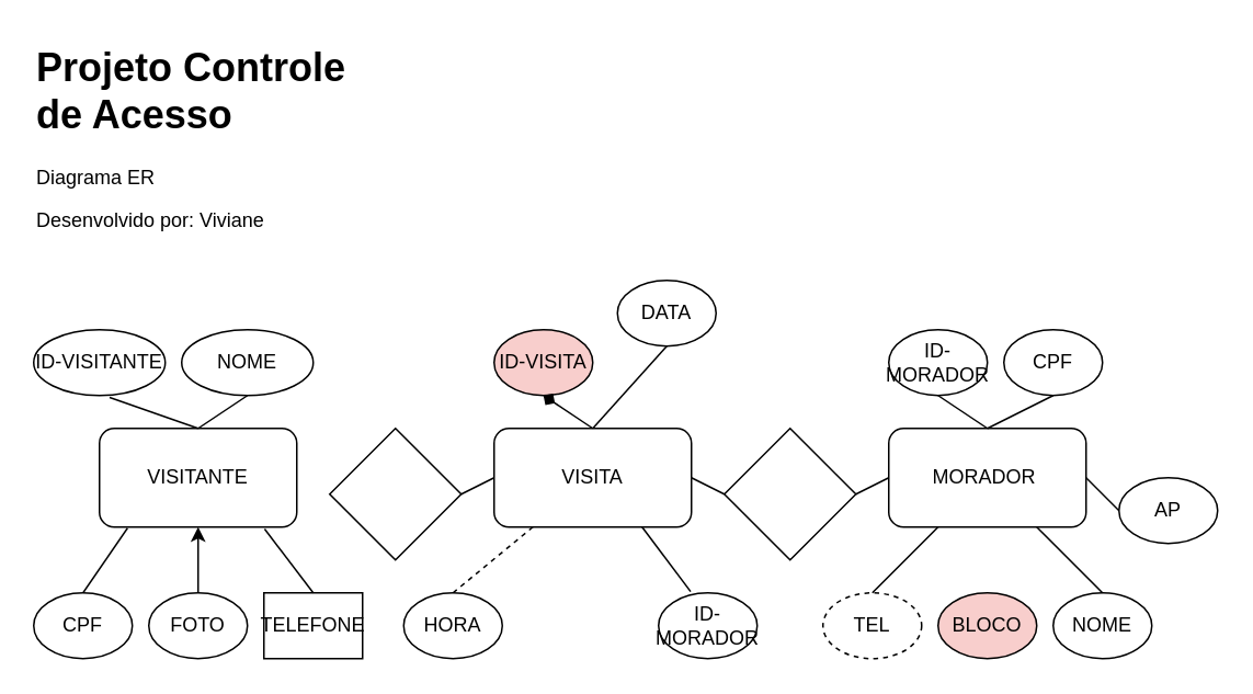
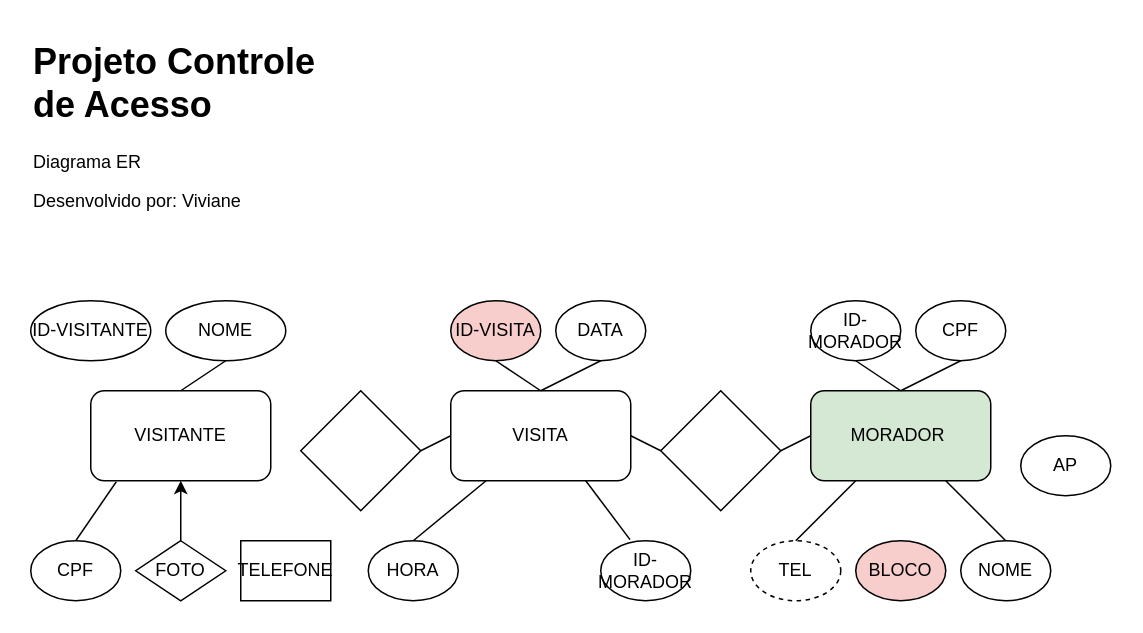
  <mxCell id="0" />
  <mxCell id="1" parent="0" />
  <mxCell id="2" value="VISITANTE" style="rounded=1;whiteSpace=wrap;html=1;" parent="1" vertex="1"><mxGeometry x="60" y="260" width="120" height="60" as="geometry" /></mxCell>
  <mxCell id="3" value="VISITA" style="rounded=1;whiteSpace=wrap;html=1;" parent="1" vertex="1"><mxGeometry x="300" y="260" width="120" height="60" as="geometry" /></mxCell>
- <mxCell id="4" value="MORADOR&amp;nbsp;" style="rounded=1;whiteSpace=wrap;html=1;" parent="1" vertex="1"><mxGeometry x="540" y="260" width="120" height="60" as="geometry" /></mxCell>
+ <mxCell id="4" value="MORADOR&amp;nbsp;" style="rounded=1;whiteSpace=wrap;html=1;fillColor=#d5e8d4;" parent="1" vertex="1"><mxGeometry x="540" y="260" width="120" height="60" as="geometry" /></mxCell>
  <mxCell id="5" value="" style="rhombus;whiteSpace=wrap;html=1;" parent="1" vertex="1"><mxGeometry x="200" y="260" width="80" height="80" as="geometry" /></mxCell>
  <mxCell id="6" value="" style="rhombus;whiteSpace=wrap;html=1;" parent="1" vertex="1"><mxGeometry x="440" y="260" width="80" height="80" as="geometry" /></mxCell>
  <mxCell id="7" value="ID-VISITANTE" style="ellipse;whiteSpace=wrap;html=1;" parent="1" vertex="1"><mxGeometry x="20" y="200" width="80" height="40" as="geometry" /></mxCell>
  <mxCell id="8" value="NOME" style="ellipse;whiteSpace=wrap;html=1;" parent="1" vertex="1"><mxGeometry x="110" y="200" width="80" height="40" as="geometry" /></mxCell>
  <mxCell id="9" value="CPF" style="ellipse;whiteSpace=wrap;html=1;" parent="1" vertex="1"><mxGeometry x="20" y="360" width="60" height="40" as="geometry" /></mxCell>
- <mxCell id="10" value="FOTO" style="ellipse;whiteSpace=wrap;html=1;" parent="1" vertex="1"><mxGeometry x="90" y="360" width="60" height="40" as="geometry" /></mxCell>
+ <mxCell id="10" value="FOTO" style="rhombus;whiteSpace=wrap;html=1;" parent="1" vertex="1"><mxGeometry x="90" y="360" width="60" height="40" as="geometry" /></mxCell>
  <mxCell id="11" value="TELEFONE" style="whiteSpace=wrap;html=1;rounded=0;" parent="1" vertex="1"><mxGeometry x="160" y="360" width="60" height="40" as="geometry" /></mxCell>
  <mxCell id="12" value="HORA" style="ellipse;whiteSpace=wrap;html=1;" parent="1" vertex="1"><mxGeometry x="245" y="360" width="60" height="40" as="geometry" /></mxCell>
  <mxCell id="13" value="ID-MORADOR" style="ellipse;whiteSpace=wrap;html=1;" parent="1" vertex="1"><mxGeometry x="400" y="360" width="60" height="40" as="geometry" /></mxCell>
  <mxCell id="14" value="TEL" style="ellipse;whiteSpace=wrap;html=1;dashed=1;" parent="1" vertex="1"><mxGeometry x="500" y="360" width="60" height="40" as="geometry" /></mxCell>
  <mxCell id="15" value="BLOCO" style="ellipse;whiteSpace=wrap;html=1;fillColor=#f8cecc;" parent="1" vertex="1"><mxGeometry x="570" y="360" width="60" height="40" as="geometry" /></mxCell>
  <mxCell id="16" value="NOME" style="ellipse;whiteSpace=wrap;html=1;" parent="1" vertex="1"><mxGeometry x="640" y="360" width="60" height="40" as="geometry" /></mxCell>
  <mxCell id="17" value="AP" style="ellipse;whiteSpace=wrap;html=1;" parent="1" vertex="1"><mxGeometry x="680" y="290" width="60" height="40" as="geometry" /></mxCell>
  <mxCell id="18" value="ID-VISITA" style="ellipse;whiteSpace=wrap;html=1;fillColor=#f8cecc;" parent="1" vertex="1"><mxGeometry x="300" y="200" width="60" height="40" as="geometry" /></mxCell>
- <mxCell id="19" value="DATA" style="ellipse;whiteSpace=wrap;html=1;" parent="1" vertex="1"><mxGeometry x="375" y="170" width="60" height="40" as="geometry" /></mxCell>
+ <mxCell id="19" value="DATA" style="ellipse;whiteSpace=wrap;html=1;" parent="1" vertex="1"><mxGeometry x="370" y="200" width="60" height="40" as="geometry" /></mxCell>
  <mxCell id="20" value="ID-MORADOR" style="ellipse;whiteSpace=wrap;html=1;" parent="1" vertex="1"><mxGeometry x="540" y="200" width="60" height="40" as="geometry" /></mxCell>
  <mxCell id="21" value="CPF" style="ellipse;whiteSpace=wrap;html=1;" parent="1" vertex="1"><mxGeometry x="610" y="200" width="60" height="40" as="geometry" /></mxCell>
  <mxCell id="22" value="&lt;h1 style=&quot;margin-top: 0px;&quot;&gt;Projeto Controle de Acesso&lt;/h1&gt;&lt;p&gt;Diagrama ER&lt;/p&gt;&lt;p&gt;Desenvolvido por: Viviane&lt;/p&gt;" style="text;html=1;whiteSpace=wrap;overflow=hidden;rounded=0;" vertex="1" parent="1"><mxGeometry x="20" y="20" width="220" height="150" as="geometry" /></mxCell>
  <mxCell id="23" value="" style="endArrow=none;html=1;rounded=0;entryX=0;entryY=0.5;entryDx=0;entryDy=0;exitX=1;exitY=0.5;exitDx=0;exitDy=0;" edge="1" parent="1" source="5" target="3"><mxGeometry width="50" height="50" relative="1" as="geometry"><mxPoint x="310" y="230" as="sourcePoint" /><mxPoint x="360" y="180" as="targetPoint" /></mxGeometry></mxCell>
- <mxCell id="24" value="" style="endArrow=none;html=1;rounded=0;exitX=0.5;exitY=0;exitDx=0;exitDy=0;dashed=1;" edge="1" parent="1" source="12" target="3"><mxGeometry width="50" height="50" relative="1" as="geometry"><mxPoint x="300" y="340" as="sourcePoint" /><mxPoint x="350" y="290" as="targetPoint" /></mxGeometry></mxCell>
+ <mxCell id="24" value="" style="endArrow=none;html=1;rounded=0;exitX=0.5;exitY=0;exitDx=0;exitDy=0;" edge="1" parent="1" source="12" target="3"><mxGeometry width="50" height="50" relative="1" as="geometry"><mxPoint x="300" y="340" as="sourcePoint" /><mxPoint x="350" y="290" as="targetPoint" /></mxGeometry></mxCell>
  <mxCell id="25" value="" style="endArrow=none;html=1;rounded=0;exitX=0.325;exitY=-0.019;exitDx=0;exitDy=0;exitPerimeter=0;entryX=0.75;entryY=1;entryDx=0;entryDy=0;" edge="1" parent="1" source="13" target="3"><mxGeometry width="50" height="50" relative="1" as="geometry"><mxPoint x="300" y="340" as="sourcePoint" /><mxPoint x="350" y="290" as="targetPoint" /></mxGeometry></mxCell>
  <mxCell id="26" value="" style="endArrow=classic;html=1;rounded=0;entryX=0.5;entryY=1;entryDx=0;entryDy=0;exitX=0.5;exitY=0;exitDx=0;exitDy=0;" edge="1" parent="1" source="10" target="2"><mxGeometry width="50" height="50" relative="1" as="geometry"><mxPoint x="130" y="340" as="sourcePoint" /><mxPoint x="180" y="290" as="targetPoint" /></mxGeometry></mxCell>
  <mxCell id="27" value="" style="endArrow=none;html=1;rounded=0;exitX=0.5;exitY=0;exitDx=0;exitDy=0;entryX=0.142;entryY=1.011;entryDx=0;entryDy=0;entryPerimeter=0;" edge="1" parent="1" source="9" target="2"><mxGeometry width="50" height="50" relative="1" as="geometry"><mxPoint x="130" y="340" as="sourcePoint" /><mxPoint x="180" y="290" as="targetPoint" /></mxGeometry></mxCell>
- <mxCell id="28" value="" style="endArrow=none;html=1;rounded=0;exitX=0.5;exitY=0;exitDx=0;exitDy=0;entryX=0.837;entryY=1.019;entryDx=0;entryDy=0;entryPerimeter=0;" edge="1" parent="1" source="11" target="2"><mxGeometry width="50" height="50" relative="1" as="geometry"><mxPoint x="130" y="340" as="sourcePoint" /><mxPoint x="180" y="290" as="targetPoint" /></mxGeometry></mxCell>
  <mxCell id="29" value="" style="endArrow=none;html=1;rounded=0;entryX=0.5;entryY=1;entryDx=0;entryDy=0;exitX=0.5;exitY=0;exitDx=0;exitDy=0;" edge="1" parent="1" source="2" target="8"><mxGeometry width="50" height="50" relative="1" as="geometry"><mxPoint x="130" y="340" as="sourcePoint" /><mxPoint x="180" y="290" as="targetPoint" /></mxGeometry></mxCell>
- <mxCell id="30" value="" style="endArrow=none;html=1;rounded=0;entryX=0.577;entryY=1.029;entryDx=0;entryDy=0;entryPerimeter=0;exitX=0.5;exitY=0;exitDx=0;exitDy=0;" edge="1" parent="1" source="2" target="7"><mxGeometry width="50" height="50" relative="1" as="geometry"><mxPoint x="130" y="340" as="sourcePoint" /><mxPoint x="180" y="290" as="targetPoint" /></mxGeometry></mxCell>
  <mxCell id="31" value="" style="endArrow=none;html=1;rounded=0;entryX=0.5;entryY=1;entryDx=0;entryDy=0;exitX=0.5;exitY=0;exitDx=0;exitDy=0;" edge="1" parent="1" source="3" target="19"><mxGeometry width="50" height="50" relative="1" as="geometry"><mxPoint x="420" y="340" as="sourcePoint" /><mxPoint x="470" y="290" as="targetPoint" /></mxGeometry></mxCell>
- <mxCell id="32" value="" style="endArrow=diamond;html=1;rounded=0;entryX=0.5;entryY=1;entryDx=0;entryDy=0;exitX=0.5;exitY=0;exitDx=0;exitDy=0;" edge="1" parent="1" source="3" target="18"><mxGeometry width="50" height="50" relative="1" as="geometry"><mxPoint x="420" y="340" as="sourcePoint" /><mxPoint x="470" y="290" as="targetPoint" /></mxGeometry></mxCell>
+ <mxCell id="32" value="" style="endArrow=none;html=1;rounded=0;entryX=0.5;entryY=1;entryDx=0;entryDy=0;exitX=0.5;exitY=0;exitDx=0;exitDy=0;" edge="1" parent="1" source="3" target="18"><mxGeometry width="50" height="50" relative="1" as="geometry"><mxPoint x="420" y="340" as="sourcePoint" /><mxPoint x="470" y="290" as="targetPoint" /></mxGeometry></mxCell>
  <mxCell id="33" value="" style="endArrow=none;html=1;rounded=0;exitX=1;exitY=0.5;exitDx=0;exitDy=0;entryX=0;entryY=0.5;entryDx=0;entryDy=0;" edge="1" parent="1" source="3" target="6"><mxGeometry width="50" height="50" relative="1" as="geometry"><mxPoint x="420" y="300" as="sourcePoint" /><mxPoint x="470" y="250" as="targetPoint" /></mxGeometry></mxCell>
  <mxCell id="34" value="" style="endArrow=none;html=1;rounded=0;entryX=0;entryY=0.5;entryDx=0;entryDy=0;" edge="1" parent="1" target="4"><mxGeometry width="50" height="50" relative="1" as="geometry"><mxPoint x="520" y="300" as="sourcePoint" /><mxPoint x="470" y="290" as="targetPoint" /></mxGeometry></mxCell>
  <mxCell id="35" value="" style="endArrow=none;html=1;rounded=0;entryX=0.5;entryY=1;entryDx=0;entryDy=0;exitX=0.5;exitY=0;exitDx=0;exitDy=0;" edge="1" parent="1" source="4" target="20"><mxGeometry width="50" height="50" relative="1" as="geometry"><mxPoint x="420" y="340" as="sourcePoint" /><mxPoint x="470" y="290" as="targetPoint" /></mxGeometry></mxCell>
  <mxCell id="36" value="" style="endArrow=none;html=1;rounded=0;entryX=0.5;entryY=1;entryDx=0;entryDy=0;exitX=0.5;exitY=0;exitDx=0;exitDy=0;" edge="1" parent="1" source="4" target="21"><mxGeometry width="50" height="50" relative="1" as="geometry"><mxPoint x="420" y="340" as="sourcePoint" /><mxPoint x="470" y="290" as="targetPoint" /></mxGeometry></mxCell>
  <mxCell id="37" value="" style="endArrow=none;html=1;rounded=0;entryX=0.25;entryY=1;entryDx=0;entryDy=0;exitX=0.5;exitY=0;exitDx=0;exitDy=0;" edge="1" parent="1" source="14" target="4"><mxGeometry width="50" height="50" relative="1" as="geometry"><mxPoint x="420" y="340" as="sourcePoint" /><mxPoint x="470" y="290" as="targetPoint" /></mxGeometry></mxCell>
  <mxCell id="38" value="" style="endArrow=none;html=1;rounded=0;exitX=0.5;exitY=0;exitDx=0;exitDy=0;entryX=0.75;entryY=1;entryDx=0;entryDy=0;" edge="1" parent="1" source="16" target="4"><mxGeometry width="50" height="50" relative="1" as="geometry"><mxPoint x="420" y="340" as="sourcePoint" /><mxPoint x="470" y="290" as="targetPoint" /></mxGeometry></mxCell>
- <mxCell id="39" value="" style="endArrow=none;html=1;rounded=0;entryX=0;entryY=0.5;entryDx=0;entryDy=0;exitX=1;exitY=0.5;exitDx=0;exitDy=0;" edge="1" parent="1" source="4" target="17"><mxGeometry width="50" height="50" relative="1" as="geometry"><mxPoint x="420" y="340" as="sourcePoint" /><mxPoint x="470" y="290" as="targetPoint" /></mxGeometry></mxCell>
